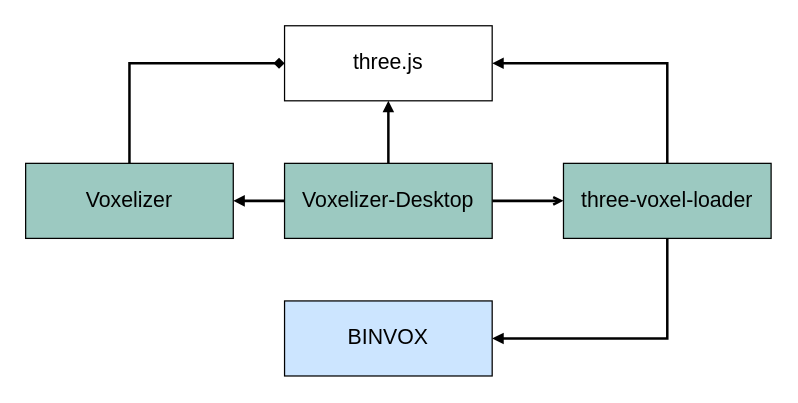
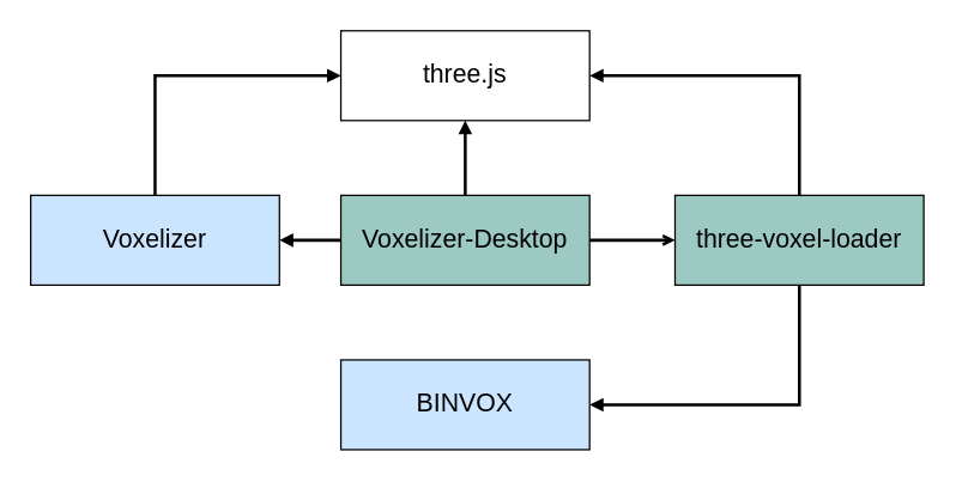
  <mxCell id="0" />
  <mxCell id="1" parent="0" />
- <mxCell id="2" style="edgeStyle=orthogonalEdgeStyle;rounded=0;orthogonalLoop=1;jettySize=auto;html=1;exitX=0.5;exitY=0;exitDx=0;exitDy=0;entryX=0;entryY=0.5;entryDx=0;entryDy=0;startSize=4;endArrow=diamond;endFill=1;endSize=4;strokeWidth=2;" parent="1" source="3" target="11" edge="1"><mxGeometry relative="1" as="geometry" /></mxCell>
- <mxCell id="3" value="&lt;font style=&quot;font-size: 17px&quot;&gt;Voxelizer&lt;/font&gt;" style="rounded=0;whiteSpace=wrap;html=1;strokeWidth=1;fillColor=#9cc9c1;" parent="1" vertex="1"><mxGeometry x="20" y="130" width="166" height="60" as="geometry" /></mxCell>
+ <mxCell id="2" style="edgeStyle=orthogonalEdgeStyle;rounded=0;orthogonalLoop=1;jettySize=auto;html=1;exitX=0.5;exitY=0;exitDx=0;exitDy=0;entryX=0;entryY=0.5;entryDx=0;entryDy=0;startSize=4;endArrow=block;endFill=1;endSize=4;strokeWidth=2;" parent="1" source="3" target="11" edge="1"><mxGeometry relative="1" as="geometry" /></mxCell>
+ <mxCell id="3" value="&lt;font style=&quot;font-size: 17px&quot;&gt;Voxelizer&lt;/font&gt;" style="rounded=0;whiteSpace=wrap;html=1;strokeWidth=1;fillColor=#cce5ff;" parent="1" vertex="1"><mxGeometry x="20" y="130" width="166" height="60" as="geometry" /></mxCell>
  <mxCell id="4" style="edgeStyle=orthogonalEdgeStyle;rounded=0;orthogonalLoop=1;jettySize=auto;html=1;exitX=0;exitY=0.5;exitDx=0;exitDy=0;entryX=1;entryY=0.5;entryDx=0;entryDy=0;strokeWidth=2;endArrow=block;endFill=1;startSize=4;endSize=4;" parent="1" source="7" target="3" edge="1"><mxGeometry relative="1" as="geometry" /></mxCell>
  <mxCell id="5" style="edgeStyle=orthogonalEdgeStyle;rounded=0;orthogonalLoop=1;jettySize=auto;html=1;exitX=1;exitY=0.5;exitDx=0;exitDy=0;entryX=0;entryY=0.5;entryDx=0;entryDy=0;strokeWidth=2;endFill=1;endArrow=open;endSize=4;startSize=4;" parent="1" source="7" target="10" edge="1"><mxGeometry relative="1" as="geometry" /></mxCell>
  <mxCell id="6" style="edgeStyle=orthogonalEdgeStyle;rounded=0;orthogonalLoop=1;jettySize=auto;html=1;exitX=0.5;exitY=0;exitDx=0;exitDy=0;entryX=0.5;entryY=1;entryDx=0;entryDy=0;startSize=4;endArrow=block;endFill=1;endSize=4;strokeWidth=2;" parent="1" source="7" target="11" edge="1"><mxGeometry relative="1" as="geometry" /></mxCell>
  <mxCell id="7" value="&lt;font style=&quot;font-size: 17px&quot;&gt;Voxelizer-Desktop&lt;/font&gt;" style="rounded=0;whiteSpace=wrap;html=1;strokeWidth=1;fillColor=#9cc9c1;" parent="1" vertex="1"><mxGeometry x="227" y="130" width="166" height="60" as="geometry" /></mxCell>
  <mxCell id="8" style="edgeStyle=orthogonalEdgeStyle;rounded=0;orthogonalLoop=1;jettySize=auto;html=1;exitX=0.5;exitY=0;exitDx=0;exitDy=0;strokeWidth=2;endFill=1;endArrow=block;endSize=4;startSize=4;entryX=1;entryY=0.5;entryDx=0;entryDy=0;" parent="1" source="10" target="11" edge="1"><mxGeometry relative="1" as="geometry" /></mxCell>
  <mxCell id="9" style="edgeStyle=orthogonalEdgeStyle;rounded=0;orthogonalLoop=1;jettySize=auto;html=1;exitX=0.5;exitY=1;exitDx=0;exitDy=0;entryX=1;entryY=0.5;entryDx=0;entryDy=0;startSize=4;endArrow=block;endFill=1;endSize=4;strokeWidth=2;" parent="1" source="10" target="12" edge="1"><mxGeometry relative="1" as="geometry" /></mxCell>
  <mxCell id="10" value="&lt;font style=&quot;font-size: 17px&quot;&gt;three-voxel-loader&lt;/font&gt;" style="rounded=0;whiteSpace=wrap;html=1;strokeWidth=1;fillColor=#9cc9c1;" parent="1" vertex="1"><mxGeometry x="450" y="130" width="166" height="60" as="geometry" /></mxCell>
  <mxCell id="11" value="&lt;span style=&quot;font-size: 17px&quot;&gt;three.js&lt;/span&gt;" style="rounded=0;whiteSpace=wrap;html=1;strokeWidth=1;" parent="1" vertex="1"><mxGeometry x="227" y="20" width="166" height="60" as="geometry" /></mxCell>
  <mxCell id="12" value="&lt;font style=&quot;font-size: 17px&quot;&gt;BINVOX&lt;/font&gt;" style="rounded=0;whiteSpace=wrap;html=1;strokeWidth=1;fillColor=#CCE5FF;" parent="1" vertex="1"><mxGeometry x="227" y="240" width="166" height="60" as="geometry" /></mxCell>
